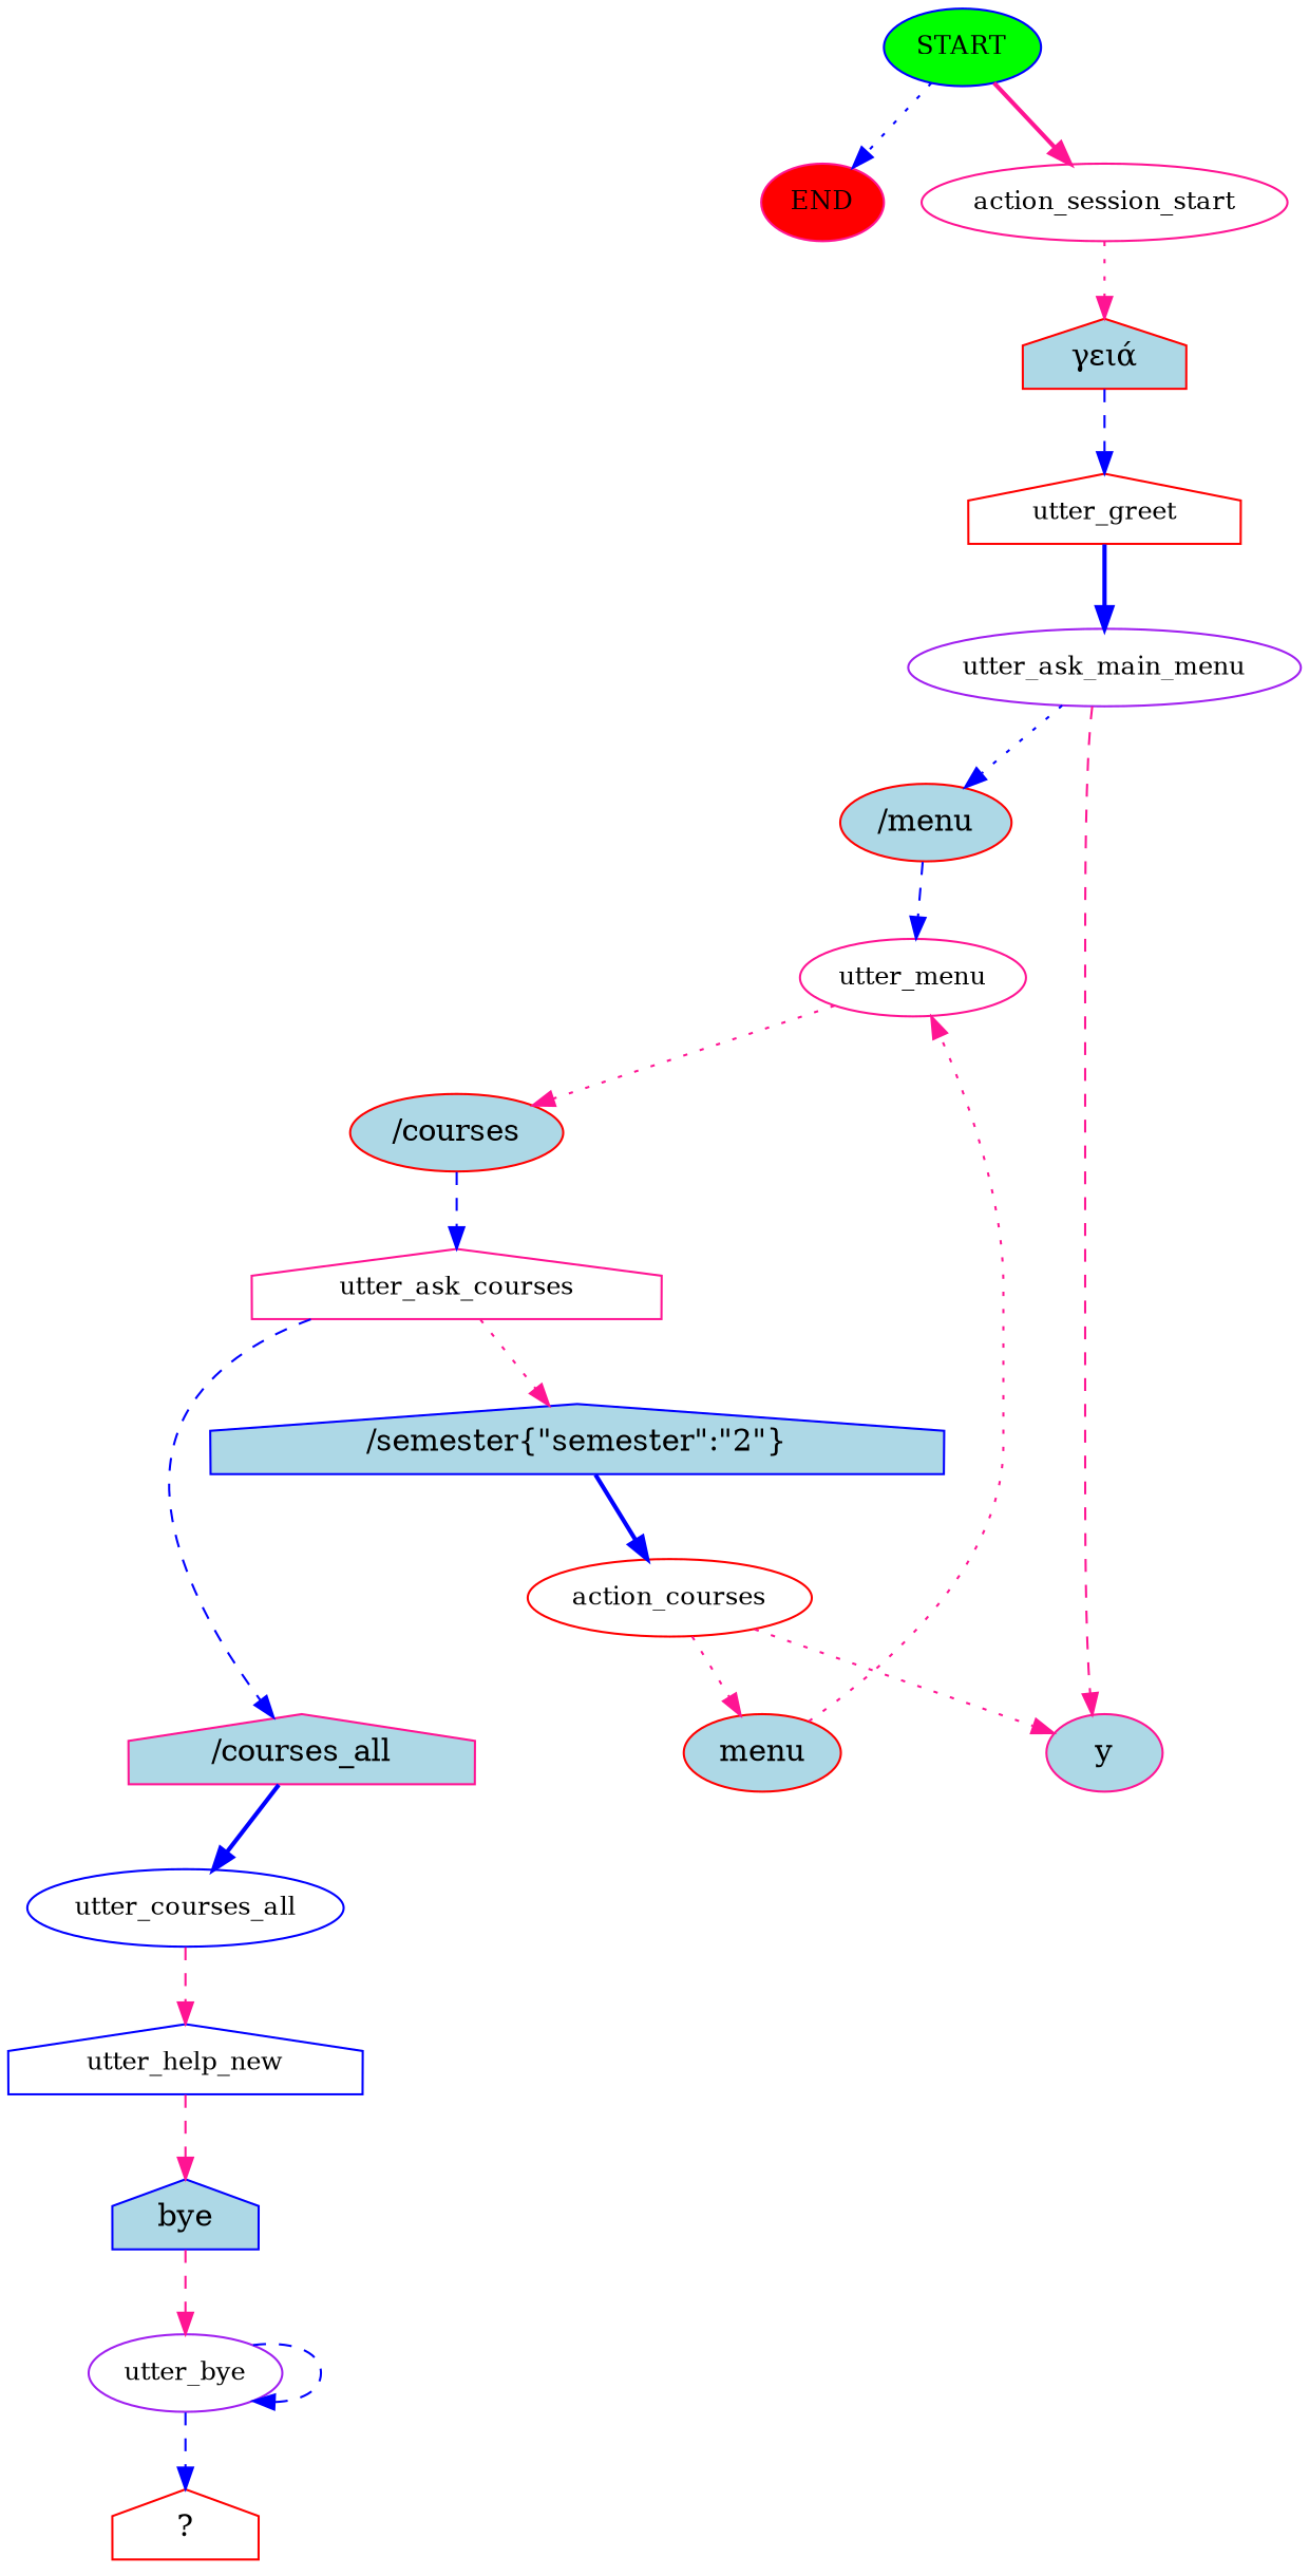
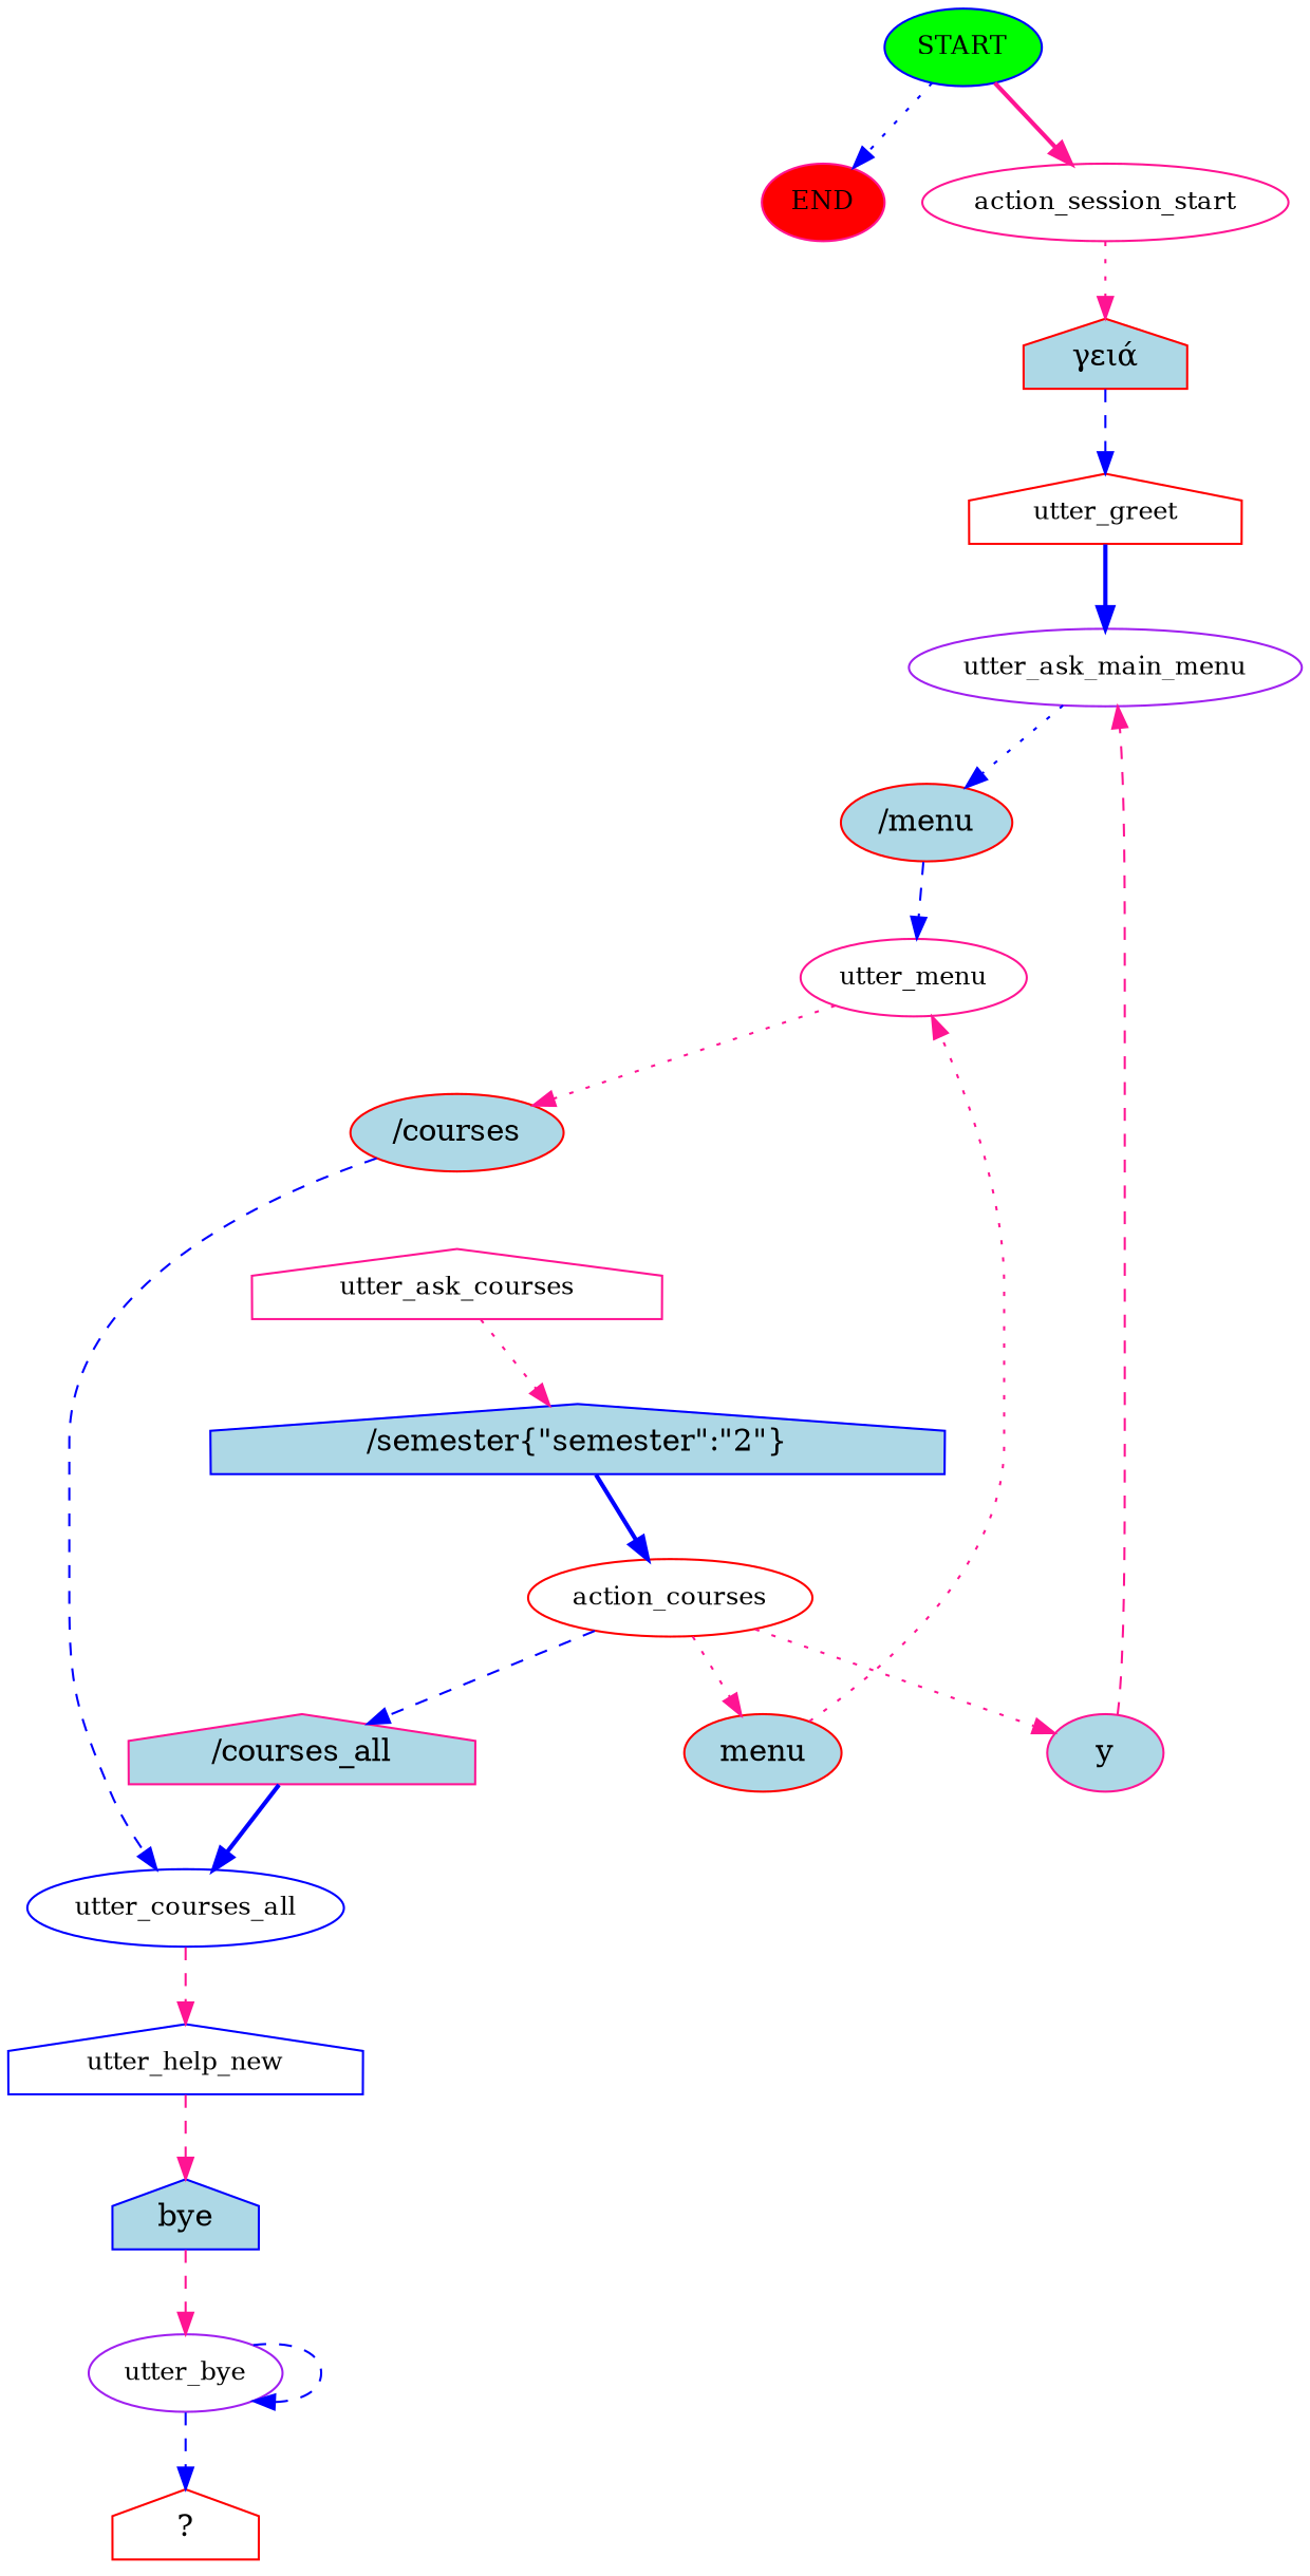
  digraph {
    node [color=red fontsize=12 shape=ellipse]
    edge [color=blue style=dashed]
    n1 [color=blue fillcolor=green label=START style=filled]
    n2 [color=deeppink fillcolor=red label=END style=filled]
    n3 [color=deeppink label=action_session_start]
    n4 [fillcolor=lightblue label="γειά" shape=house style=filled fontsize=""]
    n5 [label=utter_greet shape=house]
    n6 [color=purple label=utter_ask_main_menu]
    n7 [fillcolor=lightblue label="/menu" style=filled fontsize=""]
    n8 [color=deeppink label=utter_menu]
    n9 [fillcolor=lightblue label="/courses" style=filled fontsize=""]
    n10 [color=deeppink label=utter_ask_courses shape=house]
    n11 [color=blue fillcolor=lightblue label="/semester{\"semester\":\"2\"}" shape=house style=filled fontsize=""]
    n12 [color=deeppink fillcolor=lightblue label="/courses_all" shape=house style=filled fontsize=""]
    n13 [label=action_courses]
    n14 [color=blue label=utter_courses_all]
    n15 [color=deeppink fillcolor=lightblue label=y style=filled fontsize=""]
    n16 [fillcolor=lightblue label=menu style=filled fontsize=""]
    n17 [color=blue label=utter_help_new shape=house]
    n18 [color=blue fillcolor=lightblue label=bye shape=house style=filled fontsize=""]
    n19 [color=purple label=utter_bye]
    n20 [label="  ?  " shape=house fontsize=""]
    n1 -> n2 [style=dotted]
    n1 -> n3 [color=deeppink style=bold]
    n3 -> n4 [color=deeppink style=dotted]
    n4 -> n5
    n5 -> n6 [style=bold]
    n6 -> n7 [style=dotted]
    n7 -> n8
    n8 -> n9 [color=deeppink style=dotted]
-   n9 -> n10
+   n9 -> n14
    n10 -> n11 [color=deeppink style=dotted]
-   n10 -> n12
+   n13 -> n12
    n11 -> n13 [style=bold]
    n12 -> n14 [style=bold]
    n13 -> n15 [color=deeppink style=dotted]
    n13 -> n16 [color=deeppink style=dotted]
    n14 -> n17 [color=deeppink]
-   n6 -> n15 [color=deeppink]
+   n15 -> n6 [color=deeppink]
    n16 -> n8 [color=deeppink style=dotted]
    n17 -> n18 [color=deeppink]
    n18 -> n19 [color=deeppink]
    n19 -> n19
    n19 -> n20
  }
